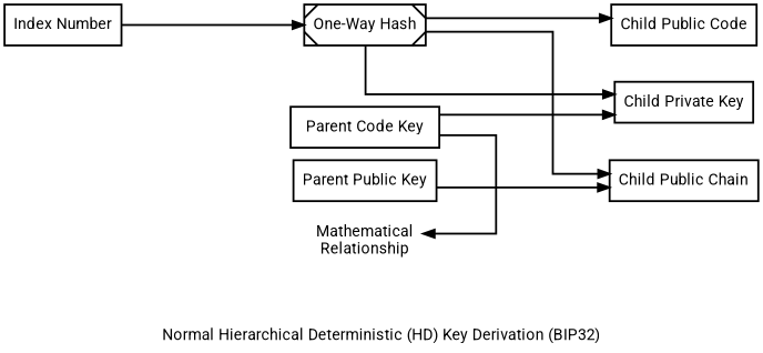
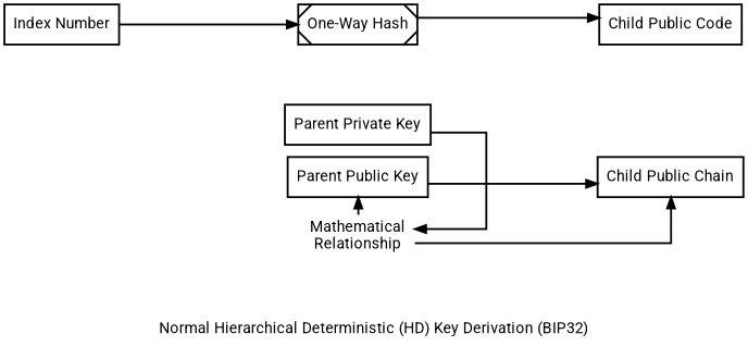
  digraph {
    fontname=Roboto
    label=" \nNormal Hierarchical Deterministic (HD) Key Derivation (BIP32)"
    nodesep=0.15
    penwidth=1.75
    rankdir=LR
    ranksep=0.3
    splines=ortho
    node [fontname=Roboto penwidth=1.75 shape=box]
    edge [fontname=Roboto penwidth=1.75]
-   n1 [label="Parent Code Key"]
+   n1 [label="Parent Private Key"]
    n2 [label="Parent Public Key"]
-   n3 [label="Child Private Key"]
    n4 [label="Child Public Chain"]
    n5 [label="One-Way Hash" style=diagonals]
    n6 [label="Child Public Code"]
    n7 [label="Index Number"]
    n8 [label="Mathematical\nRelationship" shape=none]
    subgraph cluster_1 {
      style=invis
      n1
      n2
    }
-   n1 -> n3
    n2 -> n4
-   n5 -> n3
-   n5 -> n4
+   n8 -> n4
    n5 -> n6
    n7 -> n5
    n8 -> n1 [dir=back weight=0]
+   n8 -> n2 [weight=0]
  }
